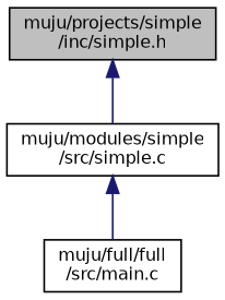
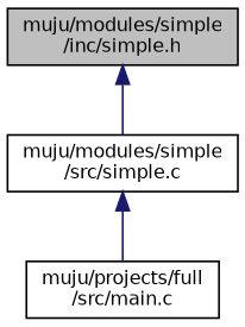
  digraph {
    node [color=black fillcolor=white fontname=Helvetica fontsize=10 shape=record style=filled]
    edge [color=midnightblue dir=back fontname=Helvetica fontsize=10 labelfontname=Helvetica labelfontsize=10 style=solid]
-   n1 [fillcolor=grey75 fontcolor=black height=0.2 label="muju/projects/simple\l/inc/simple.h" width=0.4]
+   n1 [fillcolor=grey75 fontcolor=black height=0.2 label="muju/modules/simple\l/inc/simple.h" width=0.4]
    n2 [height=0.2 label="muju/modules/simple\l/src/simple.c" width=0.4]
-   n3 [height=0.2 label="muju/full/full\l/src/main.c" width=0.4]
+   n3 [height=0.2 label="muju/projects/full\l/src/main.c" width=0.4]
    n1 -> n2
    n2 -> n3
  }
